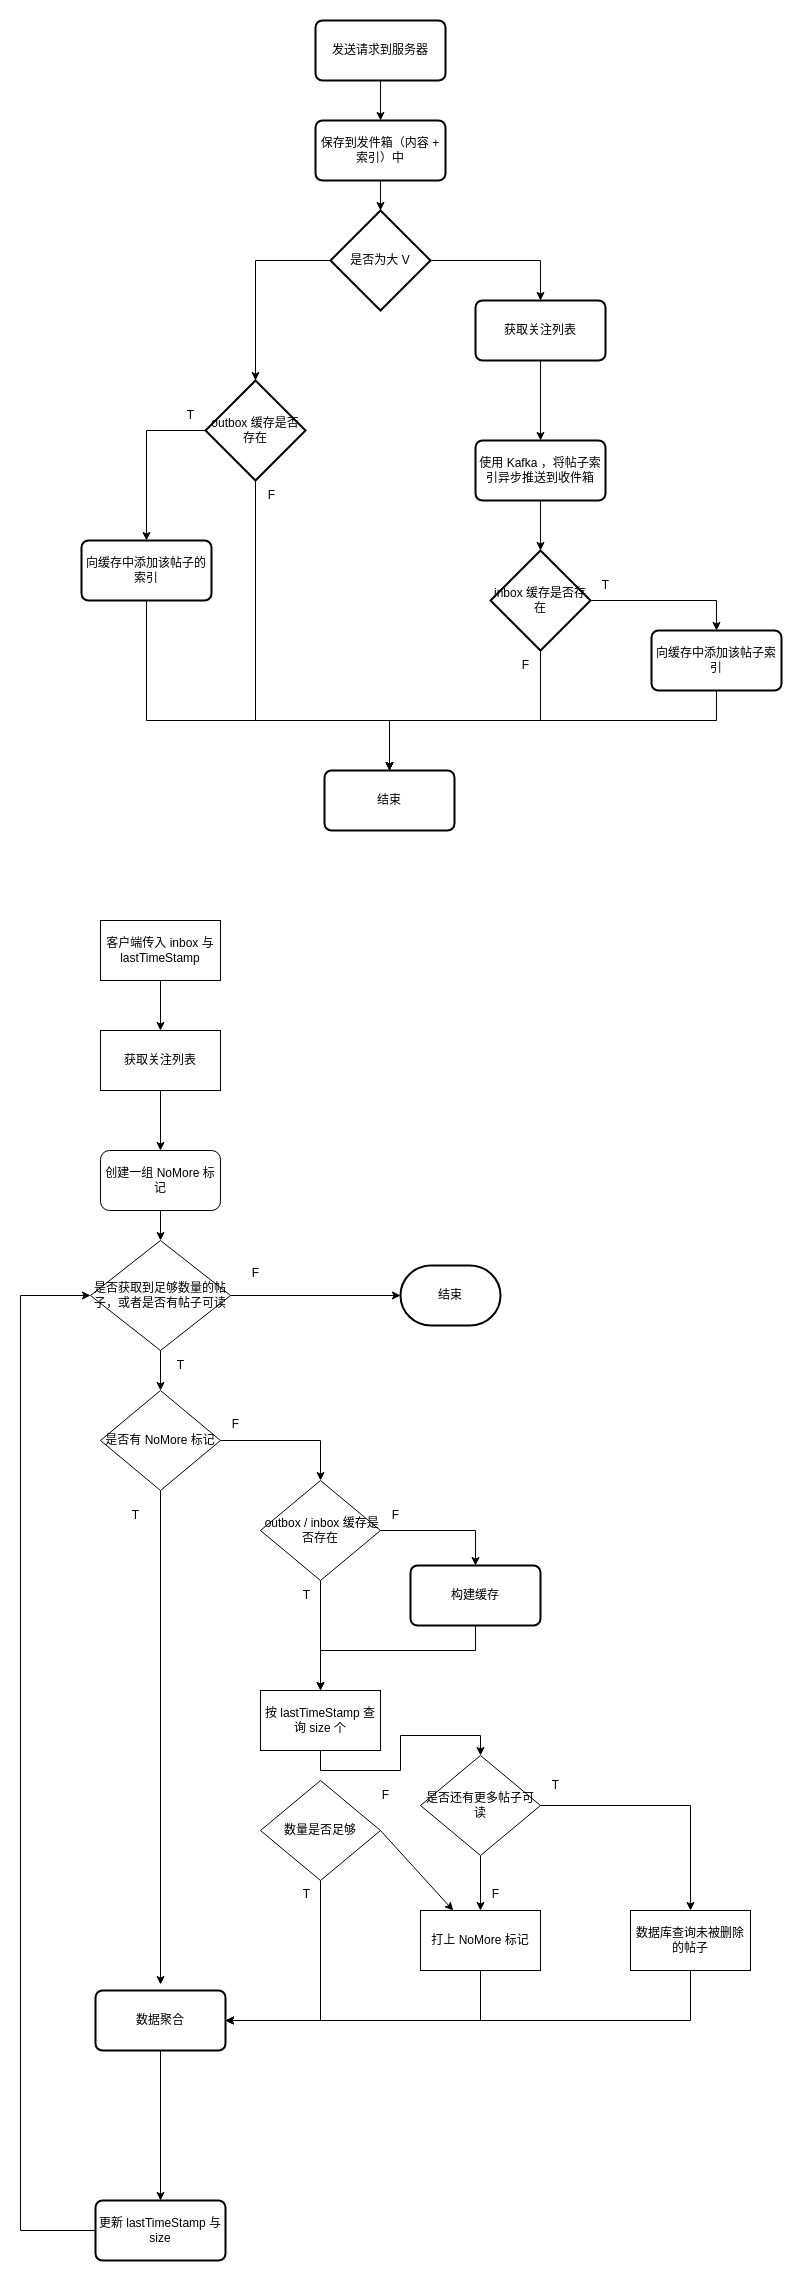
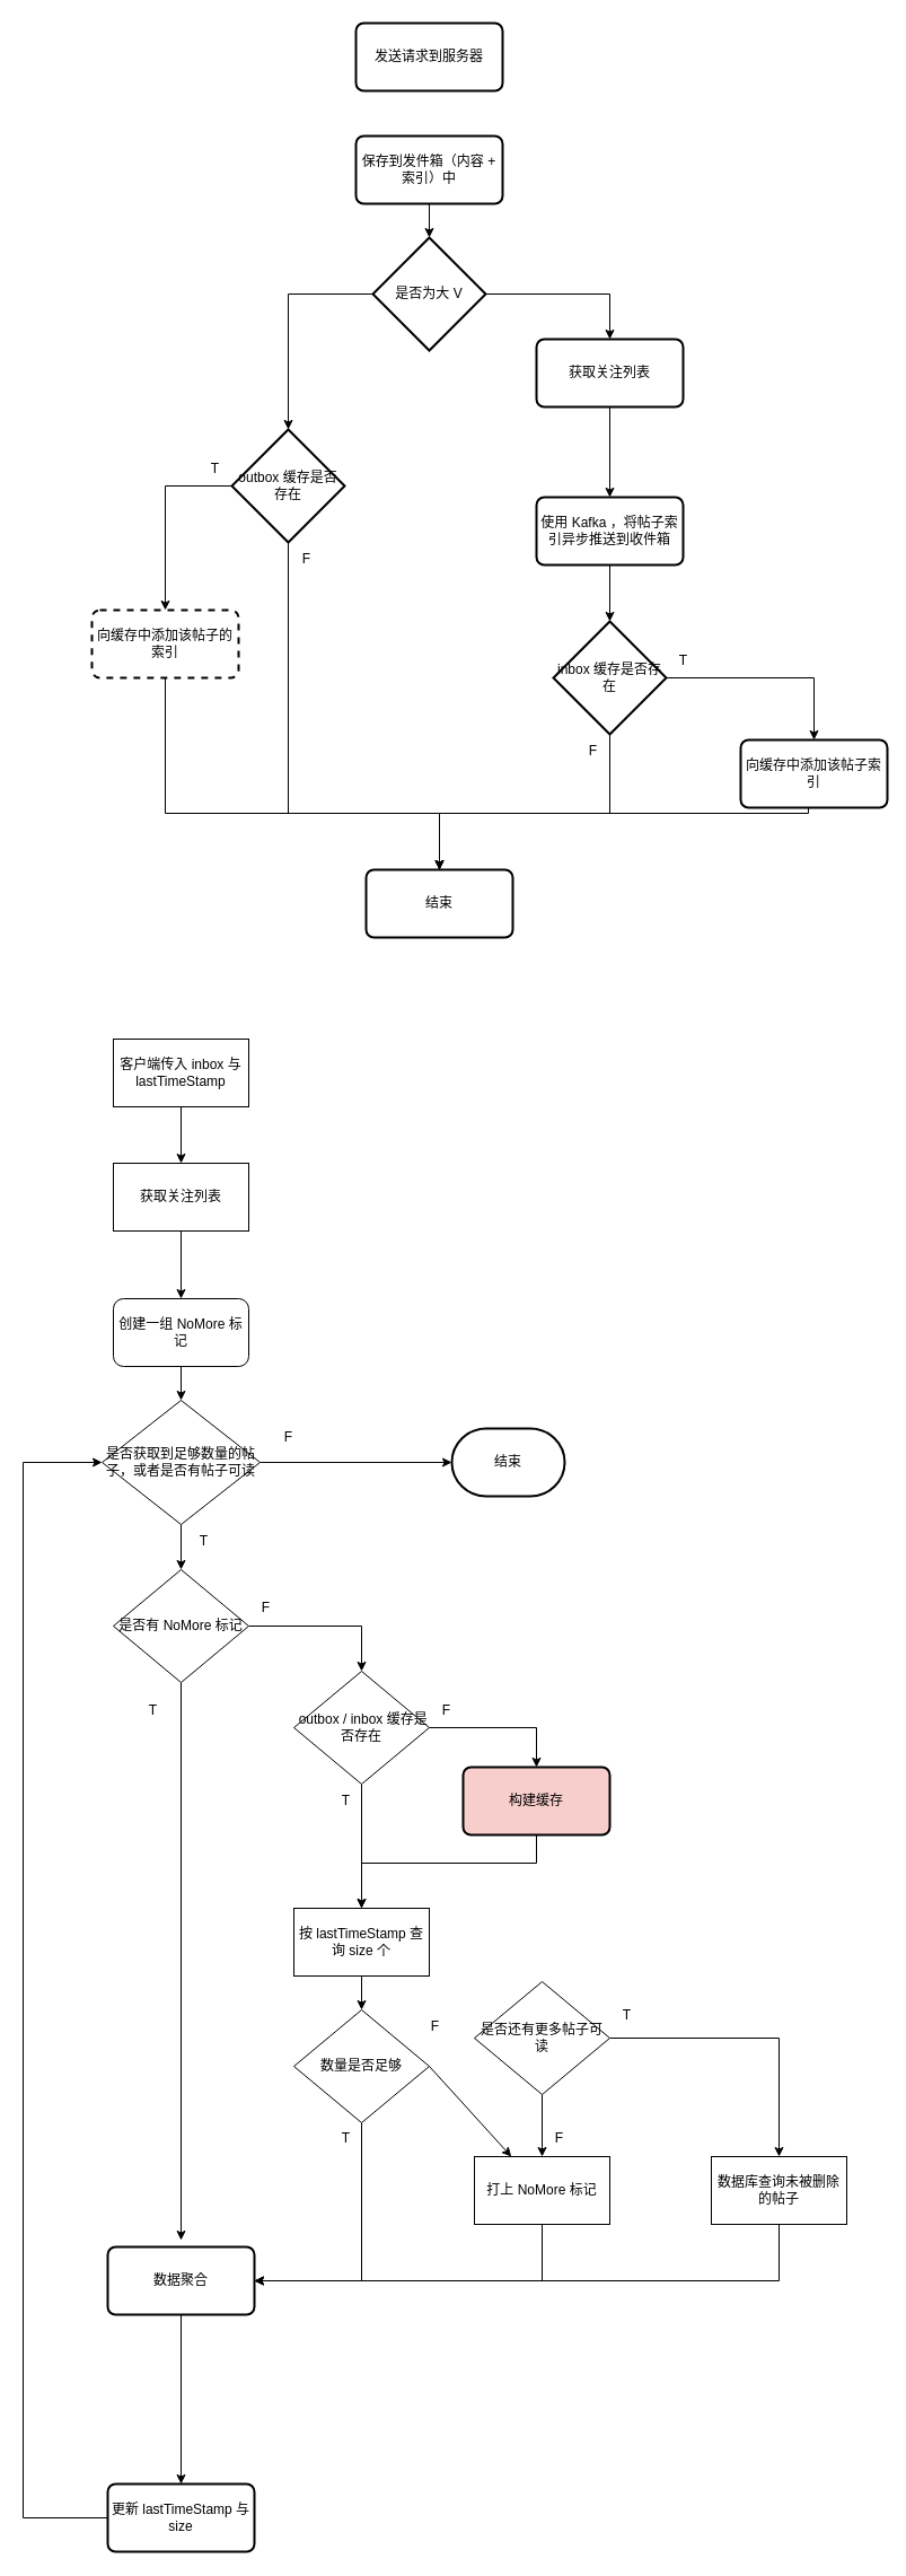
  <mxCell id="0" />
  <mxCell id="1" parent="0" />
- <mxCell id="2" style="rounded=0;orthogonalLoop=1;jettySize=auto;html=1;exitX=0.5;exitY=1;exitDx=0;exitDy=0;entryX=0.5;entryY=0;entryDx=0;entryDy=0;" parent="1" source="3" target="7" edge="1"><mxGeometry relative="1" as="geometry" /></mxCell>
  <mxCell id="3" value="发送请求到服务器" style="rounded=1;whiteSpace=wrap;html=1;absoluteArcSize=1;arcSize=14;strokeWidth=2;" parent="1" vertex="1"><mxGeometry x="315" y="20" width="130" height="60" as="geometry" /></mxCell>
  <mxCell id="4" style="edgeStyle=orthogonalEdgeStyle;rounded=0;orthogonalLoop=1;jettySize=auto;html=1;exitX=1;exitY=0.5;exitDx=0;exitDy=0;exitPerimeter=0;entryX=0.5;entryY=0;entryDx=0;entryDy=0;" parent="1" source="5" target="9" edge="1"><mxGeometry relative="1" as="geometry" /></mxCell>
  <mxCell id="5" value="是否为大 V" style="strokeWidth=2;html=1;shape=mxgraph.flowchart.decision;whiteSpace=wrap;" parent="1" vertex="1"><mxGeometry x="330" y="210" width="100" height="100" as="geometry" /></mxCell>
  <mxCell id="6" style="rounded=0;orthogonalLoop=1;jettySize=auto;html=1;exitX=0.5;exitY=1;exitDx=0;exitDy=0;entryX=0.5;entryY=0;entryDx=0;entryDy=0;entryPerimeter=0;" parent="1" source="7" target="5" edge="1"><mxGeometry relative="1" as="geometry"><mxPoint x="380" y="100" as="targetPoint" /></mxGeometry></mxCell>
  <mxCell id="7" value="保存到发件箱（内容 + 索引）中" style="rounded=1;whiteSpace=wrap;html=1;absoluteArcSize=1;arcSize=14;strokeWidth=2;" parent="1" vertex="1"><mxGeometry x="315" y="120" width="130" height="60" as="geometry" /></mxCell>
  <mxCell id="8" style="rounded=0;orthogonalLoop=1;jettySize=auto;html=1;exitX=0.5;exitY=1;exitDx=0;exitDy=0;entryX=0.5;entryY=0;entryDx=0;entryDy=0;" parent="1" source="9" target="10" edge="1"><mxGeometry relative="1" as="geometry"><mxPoint x="540" y="400" as="targetPoint" /></mxGeometry></mxCell>
  <mxCell id="9" value="获取关注列表" style="rounded=1;whiteSpace=wrap;html=1;absoluteArcSize=1;arcSize=14;strokeWidth=2;" parent="1" vertex="1"><mxGeometry x="475" y="300" width="130" height="60" as="geometry" /></mxCell>
  <mxCell id="10" value="使用 Kafka ，将帖子索引异步推送到收件箱" style="rounded=1;whiteSpace=wrap;html=1;absoluteArcSize=1;arcSize=14;strokeWidth=2;" parent="1" vertex="1"><mxGeometry x="475" y="440" width="130" height="60" as="geometry" /></mxCell>
  <mxCell id="11" style="rounded=0;orthogonalLoop=1;jettySize=auto;html=1;exitX=0.5;exitY=1;exitDx=0;exitDy=0;" parent="1" source="12" target="14" edge="1"><mxGeometry relative="1" as="geometry"><mxPoint x="160" y="1000" as="targetPoint" /></mxGeometry></mxCell>
  <mxCell id="12" value="客户端传入 inbox 与 lastTimeStamp" style="whiteSpace=wrap;html=1;" parent="1" vertex="1"><mxGeometry x="100" y="920" width="120" height="60" as="geometry" /></mxCell>
  <mxCell id="13" style="rounded=0;orthogonalLoop=1;jettySize=auto;html=1;exitX=0.5;exitY=1;exitDx=0;exitDy=0;entryX=0.5;entryY=0;entryDx=0;entryDy=0;" edge="1" parent="1" source="14" target="37"><mxGeometry relative="1" as="geometry" /></mxCell>
  <mxCell id="14" value="获取关注列表" style="whiteSpace=wrap;html=1;" parent="1" vertex="1"><mxGeometry x="100" y="1030" width="120" height="60" as="geometry" /></mxCell>
  <mxCell id="15" value="结束" style="rounded=1;whiteSpace=wrap;html=1;absoluteArcSize=1;arcSize=14;strokeWidth=2;" parent="1" vertex="1"><mxGeometry x="324" y="770" width="130" height="60" as="geometry" /></mxCell>
  <mxCell id="16" style="edgeStyle=orthogonalEdgeStyle;rounded=0;orthogonalLoop=1;jettySize=auto;html=1;exitX=1;exitY=0.5;exitDx=0;exitDy=0;entryX=0;entryY=0.5;entryDx=0;entryDy=0;entryPerimeter=0;" parent="1" source="17" target="45" edge="1"><mxGeometry relative="1" as="geometry"><mxPoint x="360" y="1295" as="targetPoint" /></mxGeometry></mxCell>
  <mxCell id="17" value="是否获取到足够数量的帖子，或者是否有帖子可读" style="rhombus;whiteSpace=wrap;html=1;" parent="1" vertex="1"><mxGeometry x="90" y="1240" width="140" height="110" as="geometry" /></mxCell>
  <mxCell id="18" style="edgeStyle=orthogonalEdgeStyle;rounded=0;orthogonalLoop=1;jettySize=auto;html=1;exitX=0.5;exitY=1;exitDx=0;exitDy=0;" parent="1" source="20" target="25" edge="1"><mxGeometry relative="1" as="geometry" /></mxCell>
  <mxCell id="19" style="edgeStyle=orthogonalEdgeStyle;rounded=0;orthogonalLoop=1;jettySize=auto;html=1;exitX=1;exitY=0.5;exitDx=0;exitDy=0;entryX=0.5;entryY=0;entryDx=0;entryDy=0;" parent="1" source="20" target="23" edge="1"><mxGeometry relative="1" as="geometry" /></mxCell>
  <mxCell id="20" value="&amp;nbsp;outbox / inbox 缓存是否存在" style="rhombus;whiteSpace=wrap;html=1;" parent="1" vertex="1"><mxGeometry x="260" y="1480" width="120" height="100" as="geometry" /></mxCell>
  <mxCell id="21" style="edgeStyle=orthogonalEdgeStyle;rounded=0;orthogonalLoop=1;jettySize=auto;html=1;exitX=0.5;exitY=1;exitDx=0;exitDy=0;entryX=0.5;entryY=0;entryDx=0;entryDy=0;" parent="1" source="17" target="39" edge="1"><mxGeometry relative="1" as="geometry"><mxPoint x="160" y="1376" as="targetPoint" /></mxGeometry></mxCell>
  <mxCell id="22" style="edgeStyle=orthogonalEdgeStyle;rounded=0;orthogonalLoop=1;jettySize=auto;html=1;exitX=0.5;exitY=1;exitDx=0;exitDy=0;entryX=0.5;entryY=0;entryDx=0;entryDy=0;" parent="1" source="23" target="25" edge="1"><mxGeometry relative="1" as="geometry"><Array as="points"><mxPoint x="475" y="1650" /><mxPoint x="320" y="1650" /></Array></mxGeometry></mxCell>
- <mxCell id="23" value="构建缓存" style="rounded=1;whiteSpace=wrap;html=1;absoluteArcSize=1;arcSize=14;strokeWidth=2;" parent="1" vertex="1"><mxGeometry x="410" y="1565" width="130" height="60" as="geometry" /></mxCell>
- <mxCell id="24" style="edgeStyle=orthogonalEdgeStyle;rounded=0;orthogonalLoop=1;jettySize=auto;html=1;exitX=0.5;exitY=1;exitDx=0;exitDy=0;" parent="1" source="25" target="31" edge="1"><mxGeometry relative="1" as="geometry" /></mxCell>
+ <mxCell id="23" value="构建缓存" style="rounded=1;whiteSpace=wrap;html=1;absoluteArcSize=1;arcSize=14;strokeWidth=2;fillColor=#f8cecc;" parent="1" vertex="1"><mxGeometry x="410" y="1565" width="130" height="60" as="geometry" /></mxCell>
+ <mxCell id="24" style="edgeStyle=orthogonalEdgeStyle;rounded=0;orthogonalLoop=1;jettySize=auto;html=1;exitX=0.5;exitY=1;exitDx=0;exitDy=0;" parent="1" source="25" target="28" edge="1"><mxGeometry relative="1" as="geometry" /></mxCell>
  <mxCell id="25" value="按 lastTimeStamp 查询 size 个" style="rounded=0;whiteSpace=wrap;html=1;" parent="1" vertex="1"><mxGeometry x="260" y="1690" width="120" height="60" as="geometry" /></mxCell>
  <mxCell id="26" style="rounded=0;orthogonalLoop=1;jettySize=auto;html=1;exitX=1;exitY=0.5;exitDx=0;exitDy=0;" parent="1" source="28" target="35" edge="1"><mxGeometry relative="1" as="geometry" /></mxCell>
  <mxCell id="27" style="edgeStyle=orthogonalEdgeStyle;rounded=0;orthogonalLoop=1;jettySize=auto;html=1;exitX=0.5;exitY=1;exitDx=0;exitDy=0;entryX=1;entryY=0.5;entryDx=0;entryDy=0;" parent="1" source="28" target="41" edge="1"><mxGeometry relative="1" as="geometry" /></mxCell>
  <mxCell id="28" value="数量是否足够&lt;br&gt;" style="rhombus;whiteSpace=wrap;html=1;" parent="1" vertex="1"><mxGeometry x="260" y="1780" width="120" height="100" as="geometry" /></mxCell>
  <mxCell id="29" style="edgeStyle=orthogonalEdgeStyle;rounded=0;orthogonalLoop=1;jettySize=auto;html=1;exitX=1;exitY=0.5;exitDx=0;exitDy=0;entryX=0.5;entryY=0;entryDx=0;entryDy=0;" parent="1" source="31" target="33" edge="1"><mxGeometry relative="1" as="geometry"><mxPoint x="670" y="2040" as="targetPoint" /></mxGeometry></mxCell>
  <mxCell id="30" style="rounded=0;orthogonalLoop=1;jettySize=auto;html=1;exitX=0.5;exitY=1;exitDx=0;exitDy=0;entryX=0.5;entryY=0;entryDx=0;entryDy=0;" parent="1" source="31" target="35" edge="1"><mxGeometry relative="1" as="geometry" /></mxCell>
  <mxCell id="31" value="是否还有更多帖子可读" style="rhombus;whiteSpace=wrap;html=1;" parent="1" vertex="1"><mxGeometry x="420" y="1755" width="120" height="100" as="geometry" /></mxCell>
  <mxCell id="32" style="edgeStyle=orthogonalEdgeStyle;rounded=0;orthogonalLoop=1;jettySize=auto;html=1;exitX=0.5;exitY=1;exitDx=0;exitDy=0;entryX=1;entryY=0.5;entryDx=0;entryDy=0;" parent="1" source="33" target="41" edge="1"><mxGeometry relative="1" as="geometry" /></mxCell>
  <mxCell id="33" value="数据库查询未被删除的帖子" style="rounded=0;whiteSpace=wrap;html=1;" parent="1" vertex="1"><mxGeometry x="630" y="1910" width="120" height="60" as="geometry" /></mxCell>
  <mxCell id="34" style="edgeStyle=orthogonalEdgeStyle;rounded=0;orthogonalLoop=1;jettySize=auto;html=1;exitX=0.5;exitY=1;exitDx=0;exitDy=0;entryX=1;entryY=0.5;entryDx=0;entryDy=0;" parent="1" source="35" target="41" edge="1"><mxGeometry relative="1" as="geometry" /></mxCell>
  <mxCell id="35" value="打上 NoMore 标记" style="rounded=0;whiteSpace=wrap;html=1;" parent="1" vertex="1"><mxGeometry x="420" y="1910" width="120" height="60" as="geometry" /></mxCell>
  <mxCell id="36" style="edgeStyle=orthogonalEdgeStyle;rounded=0;orthogonalLoop=1;jettySize=auto;html=1;exitX=0.5;exitY=1;exitDx=0;exitDy=0;entryX=0.5;entryY=0;entryDx=0;entryDy=0;" parent="1" source="37" target="17" edge="1"><mxGeometry relative="1" as="geometry" /></mxCell>
  <mxCell id="37" value="创建一组 NoMore 标记" style="whiteSpace=wrap;html=1;rounded=1;" parent="1" vertex="1"><mxGeometry x="100" y="1150" width="120" height="60" as="geometry" /></mxCell>
  <mxCell id="38" style="edgeStyle=orthogonalEdgeStyle;rounded=0;orthogonalLoop=1;jettySize=auto;html=1;exitX=1;exitY=0.5;exitDx=0;exitDy=0;entryX=0.5;entryY=0;entryDx=0;entryDy=0;" parent="1" source="39" target="20" edge="1"><mxGeometry relative="1" as="geometry" /></mxCell>
  <mxCell id="39" value="是否有 NoMore 标记" style="rhombus;whiteSpace=wrap;html=1;" parent="1" vertex="1"><mxGeometry x="100" y="1390" width="120" height="100" as="geometry" /></mxCell>
  <mxCell id="40" style="edgeStyle=orthogonalEdgeStyle;rounded=0;orthogonalLoop=1;jettySize=auto;html=1;exitX=0.5;exitY=1;exitDx=0;exitDy=0;entryX=0.5;entryY=0;entryDx=0;entryDy=0;" parent="1" source="41" target="44" edge="1"><mxGeometry relative="1" as="geometry"><mxPoint x="160" y="2100" as="targetPoint" /></mxGeometry></mxCell>
  <mxCell id="41" value="数据聚合" style="rounded=1;whiteSpace=wrap;html=1;absoluteArcSize=1;arcSize=14;strokeWidth=2;" parent="1" vertex="1"><mxGeometry x="95" y="1990" width="130" height="60" as="geometry" /></mxCell>
  <mxCell id="42" style="edgeStyle=orthogonalEdgeStyle;rounded=0;orthogonalLoop=1;jettySize=auto;html=1;exitX=0.5;exitY=1;exitDx=0;exitDy=0;entryX=0.5;entryY=-0.1;entryDx=0;entryDy=0;entryPerimeter=0;" parent="1" source="39" target="41" edge="1"><mxGeometry relative="1" as="geometry" /></mxCell>
  <mxCell id="43" style="edgeStyle=orthogonalEdgeStyle;rounded=0;orthogonalLoop=1;jettySize=auto;html=1;exitX=0;exitY=0.5;exitDx=0;exitDy=0;entryX=0;entryY=0.5;entryDx=0;entryDy=0;" parent="1" source="44" target="17" edge="1"><mxGeometry relative="1" as="geometry"><Array as="points"><mxPoint x="20" y="2230" /><mxPoint x="20" y="1295" /></Array></mxGeometry></mxCell>
  <mxCell id="44" value="更新 lastTimeStamp 与 size" style="rounded=1;whiteSpace=wrap;html=1;absoluteArcSize=1;arcSize=14;strokeWidth=2;" parent="1" vertex="1"><mxGeometry x="95" y="2200" width="130" height="60" as="geometry" /></mxCell>
  <mxCell id="45" value="结束" style="strokeWidth=2;html=1;shape=mxgraph.flowchart.terminator;whiteSpace=wrap;" parent="1" vertex="1"><mxGeometry x="400" y="1265" width="100" height="60" as="geometry" /></mxCell>
  <mxCell id="46" value="T" style="text;html=1;align=center;verticalAlign=middle;resizable=0;points=[];autosize=1;strokeColor=none;fillColor=none;" parent="1" vertex="1"><mxGeometry x="165" y="1350" width="30" height="30" as="geometry" /></mxCell>
  <mxCell id="47" value="T" style="text;html=1;align=center;verticalAlign=middle;resizable=0;points=[];autosize=1;strokeColor=none;fillColor=none;" parent="1" vertex="1"><mxGeometry x="120" y="1500" width="30" height="30" as="geometry" /></mxCell>
  <mxCell id="48" value="T" style="text;html=1;align=center;verticalAlign=middle;resizable=0;points=[];autosize=1;strokeColor=none;fillColor=none;" parent="1" vertex="1"><mxGeometry x="291" y="1580" width="30" height="30" as="geometry" /></mxCell>
  <mxCell id="49" value="T" style="text;html=1;align=center;verticalAlign=middle;resizable=0;points=[];autosize=1;strokeColor=none;fillColor=none;" parent="1" vertex="1"><mxGeometry x="291" y="1879" width="30" height="30" as="geometry" /></mxCell>
  <mxCell id="50" value="T" style="text;html=1;align=center;verticalAlign=middle;resizable=0;points=[];autosize=1;strokeColor=none;fillColor=none;" parent="1" vertex="1"><mxGeometry x="540" y="1770" width="30" height="30" as="geometry" /></mxCell>
  <mxCell id="51" value="F" style="text;html=1;align=center;verticalAlign=middle;resizable=0;points=[];autosize=1;strokeColor=none;fillColor=none;" parent="1" vertex="1"><mxGeometry x="240" y="1258" width="30" height="30" as="geometry" /></mxCell>
  <mxCell id="52" value="F" style="text;html=1;align=center;verticalAlign=middle;resizable=0;points=[];autosize=1;strokeColor=none;fillColor=none;" parent="1" vertex="1"><mxGeometry x="220" y="1409" width="30" height="30" as="geometry" /></mxCell>
  <mxCell id="53" value="F" style="text;html=1;align=center;verticalAlign=middle;resizable=0;points=[];autosize=1;strokeColor=none;fillColor=none;" parent="1" vertex="1"><mxGeometry x="380" y="1500" width="30" height="30" as="geometry" /></mxCell>
  <mxCell id="54" value="F" style="text;html=1;align=center;verticalAlign=middle;resizable=0;points=[];autosize=1;strokeColor=none;fillColor=none;" parent="1" vertex="1"><mxGeometry x="370" y="1780" width="30" height="30" as="geometry" /></mxCell>
  <mxCell id="55" value="F" style="text;html=1;align=center;verticalAlign=middle;resizable=0;points=[];autosize=1;strokeColor=none;fillColor=none;" parent="1" vertex="1"><mxGeometry x="480" y="1879" width="30" height="30" as="geometry" /></mxCell>
  <mxCell id="56" style="edgeStyle=orthogonalEdgeStyle;rounded=0;orthogonalLoop=1;jettySize=auto;html=1;exitX=0.5;exitY=1;exitDx=0;exitDy=0;exitPerimeter=0;" parent="1" source="58" target="15" edge="1"><mxGeometry relative="1" as="geometry"><mxPoint x="255" y="560" as="targetPoint" /><Array as="points"><mxPoint x="255" y="720" /><mxPoint x="389" y="720" /></Array></mxGeometry></mxCell>
  <mxCell id="57" style="edgeStyle=orthogonalEdgeStyle;rounded=0;orthogonalLoop=1;jettySize=auto;html=1;exitX=0;exitY=0.5;exitDx=0;exitDy=0;exitPerimeter=0;entryX=0.5;entryY=0;entryDx=0;entryDy=0;" parent="1" source="58" target="61" edge="1"><mxGeometry relative="1" as="geometry"><mxPoint x="100" y="470" as="targetPoint" /></mxGeometry></mxCell>
  <mxCell id="58" value="outbox 缓存是否存在" style="strokeWidth=2;html=1;shape=mxgraph.flowchart.decision;whiteSpace=wrap;" parent="1" vertex="1"><mxGeometry x="205" y="380" width="100" height="100" as="geometry" /></mxCell>
  <mxCell id="59" style="edgeStyle=orthogonalEdgeStyle;rounded=0;orthogonalLoop=1;jettySize=auto;html=1;exitX=0;exitY=0.5;exitDx=0;exitDy=0;exitPerimeter=0;entryX=0.5;entryY=0;entryDx=0;entryDy=0;entryPerimeter=0;" parent="1" source="5" target="58" edge="1"><mxGeometry relative="1" as="geometry" /></mxCell>
  <mxCell id="60" style="edgeStyle=orthogonalEdgeStyle;rounded=0;orthogonalLoop=1;jettySize=auto;html=1;exitX=0.5;exitY=1;exitDx=0;exitDy=0;entryX=0.5;entryY=0;entryDx=0;entryDy=0;" parent="1" source="61" target="15" edge="1"><mxGeometry relative="1" as="geometry"><Array as="points"><mxPoint x="146" y="720" /><mxPoint x="389" y="720" /></Array></mxGeometry></mxCell>
- <mxCell id="61" value="向缓存中添加该帖子的索引" style="rounded=1;whiteSpace=wrap;html=1;absoluteArcSize=1;arcSize=14;strokeWidth=2;" parent="1" vertex="1"><mxGeometry x="81" y="540" width="130" height="60" as="geometry" /></mxCell>
+ <mxCell id="61" value="向缓存中添加该帖子的索引" style="rounded=1;whiteSpace=wrap;html=1;absoluteArcSize=1;arcSize=14;strokeWidth=2;dashed=1;" parent="1" vertex="1"><mxGeometry x="81" y="540" width="130" height="60" as="geometry" /></mxCell>
  <mxCell id="62" value="T" style="text;html=1;align=center;verticalAlign=middle;resizable=0;points=[];autosize=1;strokeColor=none;fillColor=none;" parent="1" vertex="1"><mxGeometry x="175" y="400" width="30" height="30" as="geometry" /></mxCell>
  <mxCell id="63" value="F" style="text;html=1;align=center;verticalAlign=middle;resizable=0;points=[];autosize=1;strokeColor=none;fillColor=none;" parent="1" vertex="1"><mxGeometry x="256" y="480" width="30" height="30" as="geometry" /></mxCell>
  <mxCell id="64" style="edgeStyle=orthogonalEdgeStyle;rounded=0;orthogonalLoop=1;jettySize=auto;html=1;exitX=0.5;exitY=1;exitDx=0;exitDy=0;exitPerimeter=0;entryX=0.5;entryY=0;entryDx=0;entryDy=0;" edge="1" parent="1" source="66" target="15"><mxGeometry relative="1" as="geometry"><Array as="points"><mxPoint x="540" y="720" /><mxPoint x="389" y="720" /></Array></mxGeometry></mxCell>
  <mxCell id="65" style="edgeStyle=orthogonalEdgeStyle;rounded=0;orthogonalLoop=1;jettySize=auto;html=1;exitX=1;exitY=0.5;exitDx=0;exitDy=0;exitPerimeter=0;entryX=0.5;entryY=0;entryDx=0;entryDy=0;" edge="1" parent="1" source="66" target="69"><mxGeometry relative="1" as="geometry" /></mxCell>
  <mxCell id="66" value="inbox 缓存是否存在" style="strokeWidth=2;html=1;shape=mxgraph.flowchart.decision;whiteSpace=wrap;" vertex="1" parent="1"><mxGeometry x="490" y="550" width="100" height="100" as="geometry" /></mxCell>
  <mxCell id="67" style="edgeStyle=orthogonalEdgeStyle;rounded=0;orthogonalLoop=1;jettySize=auto;html=1;exitX=0.5;exitY=1;exitDx=0;exitDy=0;entryX=0.5;entryY=0;entryDx=0;entryDy=0;entryPerimeter=0;" edge="1" parent="1" source="10" target="66"><mxGeometry relative="1" as="geometry" /></mxCell>
  <mxCell id="68" style="edgeStyle=orthogonalEdgeStyle;rounded=0;orthogonalLoop=1;jettySize=auto;html=1;exitX=0.5;exitY=1;exitDx=0;exitDy=0;entryX=0.5;entryY=0;entryDx=0;entryDy=0;" edge="1" parent="1" source="69" target="15"><mxGeometry relative="1" as="geometry"><Array as="points"><mxPoint x="716" y="720" /><mxPoint x="389" y="720" /></Array></mxGeometry></mxCell>
- <mxCell id="69" value="向缓存中添加该帖子索引" style="rounded=1;whiteSpace=wrap;html=1;absoluteArcSize=1;arcSize=14;strokeWidth=2;" vertex="1" parent="1"><mxGeometry x="651" y="630" width="130" height="60" as="geometry" /></mxCell>
+ <mxCell id="69" value="向缓存中添加该帖子索引" style="rounded=1;whiteSpace=wrap;html=1;absoluteArcSize=1;arcSize=14;strokeWidth=2;" vertex="1" parent="1"><mxGeometry x="656" y="655" width="130" height="60" as="geometry" /></mxCell>
  <mxCell id="70" value="F" style="text;html=1;align=center;verticalAlign=middle;resizable=0;points=[];autosize=1;strokeColor=none;fillColor=none;" vertex="1" parent="1"><mxGeometry x="510" y="650" width="30" height="30" as="geometry" /></mxCell>
  <mxCell id="71" value="T" style="text;html=1;align=center;verticalAlign=middle;resizable=0;points=[];autosize=1;strokeColor=none;fillColor=none;" vertex="1" parent="1"><mxGeometry x="590" y="570" width="30" height="30" as="geometry" /></mxCell>
